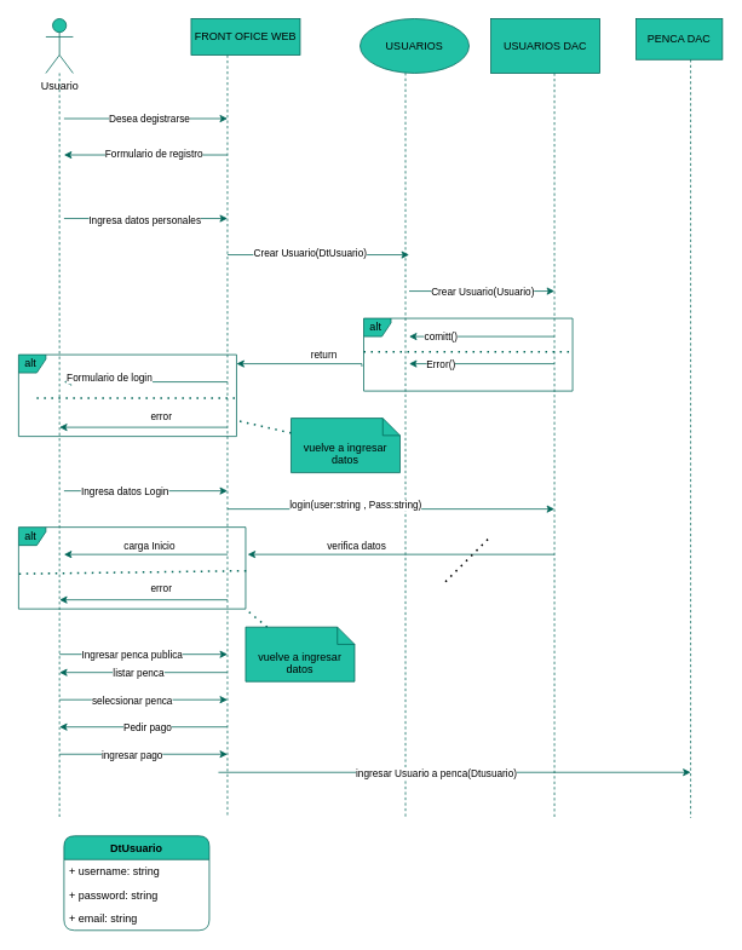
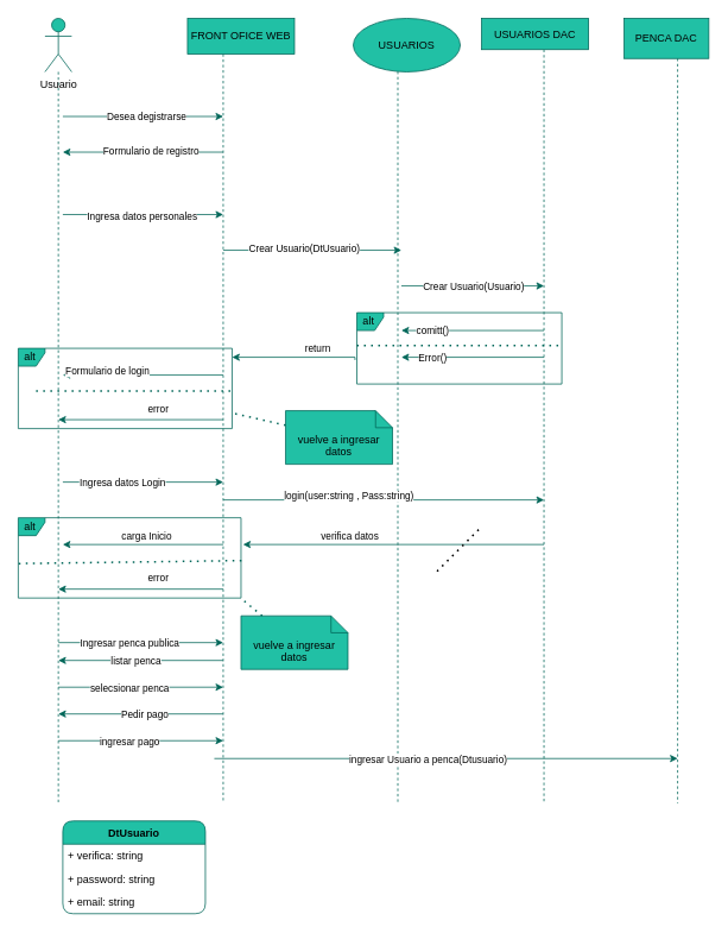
  <mxCell id="0" />
  <mxCell id="1" parent="0" />
  <mxCell id="2" value="alt" style="shape=umlFrame;whiteSpace=wrap;html=1;width=30;height=20;boundedLbl=1;verticalAlign=middle;align=left;spacingLeft=5;fillColor=#21C0A5;strokeColor=#006658;" vertex="1" parent="1"><mxGeometry x="20" y="390" width="240" height="90" as="geometry" /></mxCell>
  <mxCell id="3" value="" style="endArrow=none;dashed=1;html=1;dashPattern=1 3;strokeWidth=2;entryX=1.01;entryY=0.533;entryDx=0;entryDy=0;entryPerimeter=0;strokeColor=#006658;" edge="1" parent="1" target="2"><mxGeometry width="50" height="50" relative="1" as="geometry"><mxPoint x="40" y="438" as="sourcePoint" /><mxPoint x="380" y="340" as="targetPoint" /></mxGeometry></mxCell>
  <mxCell id="4" style="edgeStyle=orthogonalEdgeStyle;rounded=0;orthogonalLoop=1;jettySize=auto;html=1;dashed=1;strokeColor=#006658;fontColor=#5C5C5C;endArrow=none;endFill=0;" edge="1" parent="1" source="5"><mxGeometry relative="1" as="geometry"><mxPoint x="65" y="900" as="targetPoint" /><Array as="points"><mxPoint x="65" y="790" /><mxPoint x="65" y="790" /></Array></mxGeometry></mxCell>
  <mxCell id="5" value="Usuario" style="shape=umlActor;verticalLabelPosition=bottom;verticalAlign=top;html=1;outlineConnect=0;fillColor=#21C0A5;strokeColor=#006658;" vertex="1" parent="1"><mxGeometry x="50" y="20" width="30" height="60" as="geometry" /></mxCell>
  <mxCell id="6" style="edgeStyle=orthogonalEdgeStyle;rounded=0;orthogonalLoop=1;jettySize=auto;html=1;dashed=1;strokeColor=#006658;fontColor=#5C5C5C;endArrow=none;endFill=0;" edge="1" parent="1" source="7"><mxGeometry relative="1" as="geometry"><mxPoint x="250" y="900" as="targetPoint" /><Array as="points"><mxPoint x="250" y="490" /><mxPoint x="250" y="490" /></Array></mxGeometry></mxCell>
  <mxCell id="7" value="FRONT OFICE WEB" style="rounded=0;whiteSpace=wrap;html=1;fillColor=#21C0A5;strokeColor=#006658;" vertex="1" parent="1"><mxGeometry x="210" y="20" width="120" height="40" as="geometry" /></mxCell>
  <mxCell id="8" style="edgeStyle=orthogonalEdgeStyle;rounded=0;orthogonalLoop=1;jettySize=auto;html=1;dashed=1;strokeColor=#006658;fontColor=#5C5C5C;endArrow=none;endFill=0;" edge="1" parent="1" source="9"><mxGeometry relative="1" as="geometry"><mxPoint x="446" y="900" as="targetPoint" /><Array as="points"><mxPoint x="446" y="280" /><mxPoint x="446" y="280" /></Array></mxGeometry></mxCell>
  <mxCell id="9" value="USUARIOS" style="ellipse;whiteSpace=wrap;html=1;fillColor=#21C0A5;strokeColor=#006658;" vertex="1" parent="1"><mxGeometry x="396" y="20" width="120" height="60" as="geometry" /></mxCell>
  <mxCell id="10" style="edgeStyle=orthogonalEdgeStyle;rounded=0;orthogonalLoop=1;jettySize=auto;html=1;dashed=1;strokeColor=#006658;fontColor=#5C5C5C;endArrow=none;endFill=0;" edge="1" parent="1" source="11"><mxGeometry relative="1" as="geometry"><mxPoint x="610" y="900" as="targetPoint" /><Array as="points"><mxPoint x="610" y="280" /><mxPoint x="610" y="280" /></Array></mxGeometry></mxCell>
- <mxCell id="11" value="USUARIOS DAC" style="rounded=0;whiteSpace=wrap;html=1;fillColor=#21C0A5;strokeColor=#006658;" vertex="1" parent="1"><mxGeometry x="540" y="20" width="120" height="60" as="geometry" /></mxCell>
+ <mxCell id="11" value="USUARIOS DAC" style="rounded=0;whiteSpace=wrap;html=1;fillColor=#21C0A5;strokeColor=#006658;" vertex="1" parent="1"><mxGeometry x="540" y="20" width="120" height="35" as="geometry" /></mxCell>
  <mxCell id="12" value="" style="endArrow=classic;html=1;strokeColor=#006658;" edge="1" parent="1"><mxGeometry width="50" height="50" relative="1" as="geometry"><mxPoint x="70" y="130" as="sourcePoint" /><mxPoint x="250" y="130" as="targetPoint" /></mxGeometry></mxCell>
  <mxCell id="13" value="Desea degistrarse" style="edgeLabel;html=1;align=center;verticalAlign=middle;resizable=0;points=[];" vertex="1" connectable="0" parent="12"><mxGeometry x="0.056" relative="1" as="geometry"><mxPoint x="-2" as="offset" /></mxGeometry></mxCell>
  <mxCell id="14" value="" style="endArrow=classic;html=1;strokeColor=#006658;" edge="1" parent="1"><mxGeometry width="50" height="50" relative="1" as="geometry"><mxPoint x="70" y="240" as="sourcePoint" /><mxPoint x="250" y="240" as="targetPoint" /></mxGeometry></mxCell>
  <mxCell id="15" value="Ingresa datos personales" style="edgeLabel;html=1;align=center;verticalAlign=middle;resizable=0;points=[];" vertex="1" connectable="0" parent="14"><mxGeometry x="0.21" y="-1" relative="1" as="geometry"><mxPoint x="-21" as="offset" /></mxGeometry></mxCell>
  <mxCell id="16" value="" style="endArrow=classic;html=1;strokeColor=#006658;" edge="1" parent="1"><mxGeometry width="50" height="50" relative="1" as="geometry"><mxPoint x="250" y="170" as="sourcePoint" /><mxPoint x="70" y="170" as="targetPoint" /></mxGeometry></mxCell>
  <mxCell id="17" value="Formulario de registro" style="edgeLabel;html=1;align=center;verticalAlign=middle;resizable=0;points=[];" vertex="1" connectable="0" parent="16"><mxGeometry x="-0.087" y="-2" relative="1" as="geometry"><mxPoint as="offset" /></mxGeometry></mxCell>
  <mxCell id="18" value="" style="endArrow=classic;html=1;strokeColor=#006658;" edge="1" parent="1"><mxGeometry width="50" height="50" relative="1" as="geometry"><mxPoint x="250" y="280" as="sourcePoint" /><mxPoint x="450" y="280" as="targetPoint" /></mxGeometry></mxCell>
  <mxCell id="19" value="Crear Usuario(DtUsuario)" style="edgeLabel;html=1;align=center;verticalAlign=middle;resizable=0;points=[];" vertex="1" connectable="0" parent="18"><mxGeometry x="-0.177" y="2" relative="1" as="geometry"><mxPoint x="8" as="offset" /></mxGeometry></mxCell>
  <mxCell id="20" value="" style="endArrow=classic;html=1;strokeColor=#006658;" edge="1" parent="1"><mxGeometry width="50" height="50" relative="1" as="geometry"><mxPoint x="450" y="320" as="sourcePoint" /><mxPoint x="610" y="320" as="targetPoint" /></mxGeometry></mxCell>
  <mxCell id="21" value="Crear Usuario(Usuario)" style="edgeLabel;html=1;align=center;verticalAlign=middle;resizable=0;points=[];" vertex="1" connectable="0" parent="20"><mxGeometry x="-0.177" y="2" relative="1" as="geometry"><mxPoint x="14" y="2" as="offset" /></mxGeometry></mxCell>
  <mxCell id="22" style="edgeStyle=orthogonalEdgeStyle;rounded=0;orthogonalLoop=1;jettySize=auto;html=1;endArrow=classic;endFill=1;strokeColor=#006658;" edge="1" parent="1"><mxGeometry relative="1" as="geometry"><mxPoint x="70" y="420" as="targetPoint" /><mxPoint x="250" y="420" as="sourcePoint" /></mxGeometry></mxCell>
  <mxCell id="23" value="alt" style="shape=umlFrame;whiteSpace=wrap;html=1;width=30;height=20;boundedLbl=1;verticalAlign=middle;align=left;spacingLeft=5;fillColor=#21C0A5;strokeColor=#006658;" vertex="1" parent="1"><mxGeometry x="400" y="350" width="230" height="80" as="geometry" /></mxCell>
  <mxCell id="24" value="" style="endArrow=classic;html=1;strokeColor=#006658;" edge="1" parent="1"><mxGeometry width="50" height="50" relative="1" as="geometry"><mxPoint x="610" y="400" as="sourcePoint" /><mxPoint x="450" y="400" as="targetPoint" /></mxGeometry></mxCell>
  <mxCell id="25" value="Error()" style="edgeLabel;html=1;align=center;verticalAlign=middle;resizable=0;points=[];" vertex="1" connectable="0" parent="24"><mxGeometry x="-0.177" y="2" relative="1" as="geometry"><mxPoint x="-60" y="-2" as="offset" /></mxGeometry></mxCell>
  <mxCell id="26" value="" style="endArrow=classic;html=1;strokeColor=#006658;" edge="1" parent="1"><mxGeometry width="50" height="50" relative="1" as="geometry"><mxPoint x="610" y="370" as="sourcePoint" /><mxPoint x="450" y="370" as="targetPoint" /></mxGeometry></mxCell>
  <mxCell id="27" value="comitt()" style="edgeLabel;html=1;align=center;verticalAlign=middle;resizable=0;points=[];" vertex="1" connectable="0" parent="26"><mxGeometry x="-0.177" y="2" relative="1" as="geometry"><mxPoint x="-60" y="-2" as="offset" /></mxGeometry></mxCell>
  <mxCell id="28" value="error" style="edgeLabel;html=1;align=center;verticalAlign=middle;resizable=0;points=[];" vertex="1" connectable="0" parent="1"><mxGeometry x="189.995" y="450" as="geometry"><mxPoint x="-13" y="7" as="offset" /></mxGeometry></mxCell>
  <mxCell id="29" style="edgeStyle=orthogonalEdgeStyle;rounded=0;orthogonalLoop=1;jettySize=auto;html=1;endArrow=classic;endFill=1;strokeColor=#006658;exitX=-0.009;exitY=0.664;exitDx=0;exitDy=0;exitPerimeter=0;" edge="1" parent="1" source="23" target="2"><mxGeometry relative="1" as="geometry"><mxPoint x="330" y="400" as="targetPoint" /><mxPoint x="460" y="400" as="sourcePoint" /><Array as="points"><mxPoint x="398" y="400" /></Array></mxGeometry></mxCell>
  <mxCell id="30" style="edgeStyle=orthogonalEdgeStyle;rounded=0;orthogonalLoop=1;jettySize=auto;html=1;endArrow=classic;endFill=1;strokeColor=#006658;" edge="1" parent="1"><mxGeometry relative="1" as="geometry"><mxPoint x="65" y="470" as="targetPoint" /><mxPoint x="250" y="470" as="sourcePoint" /></mxGeometry></mxCell>
  <mxCell id="31" value="return" style="edgeLabel;html=1;align=center;verticalAlign=middle;resizable=0;points=[];" vertex="1" connectable="0" parent="1"><mxGeometry x="355.995" y="390" as="geometry" /></mxCell>
  <mxCell id="32" value="Formulario de login" style="edgeLabel;html=1;align=center;verticalAlign=middle;resizable=0;points=[];" vertex="1" connectable="0" parent="1"><mxGeometry x="355.995" y="400" as="geometry"><mxPoint x="-236" y="15" as="offset" /></mxGeometry></mxCell>
  <mxCell id="33" value="" style="endArrow=none;dashed=1;html=1;dashPattern=1 3;strokeWidth=2;entryX=0.996;entryY=0.463;entryDx=0;entryDy=0;entryPerimeter=0;strokeColor=#006658;" edge="1" parent="1" target="23"><mxGeometry width="50" height="50" relative="1" as="geometry"><mxPoint x="400" y="387" as="sourcePoint" /><mxPoint x="380" y="340" as="targetPoint" /></mxGeometry></mxCell>
  <mxCell id="34" value="" style="endArrow=classic;html=1;strokeColor=#006658;" edge="1" parent="1"><mxGeometry width="50" height="50" relative="1" as="geometry"><mxPoint x="70" y="540" as="sourcePoint" /><mxPoint x="250" y="540" as="targetPoint" /></mxGeometry></mxCell>
  <mxCell id="35" value="Ingresa datos Login" style="edgeLabel;html=1;align=center;verticalAlign=middle;resizable=0;points=[];" vertex="1" connectable="0" parent="34"><mxGeometry x="0.104" y="-2" relative="1" as="geometry"><mxPoint x="-33" y="-2" as="offset" /></mxGeometry></mxCell>
  <mxCell id="36" value="vuelve a ingresar datos" style="shape=note2;boundedLbl=1;whiteSpace=wrap;html=1;size=19;verticalAlign=top;align=center;fillColor=#21C0A5;strokeColor=#006658;" vertex="1" parent="1"><mxGeometry x="320" y="460" width="120" height="60" as="geometry" /></mxCell>
  <mxCell id="37" value="" style="endArrow=none;dashed=1;html=1;dashPattern=1 3;strokeWidth=2;strokeColor=#006658;" edge="1" parent="1" source="36" target="2"><mxGeometry width="50" height="50" relative="1" as="geometry"><mxPoint x="330" y="390" as="sourcePoint" /><mxPoint x="380" y="340" as="targetPoint" /></mxGeometry></mxCell>
  <mxCell id="38" value="" style="endArrow=classic;html=1;strokeColor=#006658;" edge="1" parent="1"><mxGeometry width="50" height="50" relative="1" as="geometry"><mxPoint x="250" y="560" as="sourcePoint" /><mxPoint x="610" y="560" as="targetPoint" /></mxGeometry></mxCell>
  <mxCell id="39" value="login(user:string , Pass:string)" style="edgeLabel;html=1;align=center;verticalAlign=middle;resizable=0;points=[];" vertex="1" connectable="0" parent="38"><mxGeometry x="0.104" y="-2" relative="1" as="geometry"><mxPoint x="-59" y="-7" as="offset" /></mxGeometry></mxCell>
  <mxCell id="40" value="" style="endArrow=classic;html=1;entryX=1.009;entryY=0.333;entryDx=0;entryDy=0;entryPerimeter=0;strokeColor=#006658;" edge="1" parent="1" target="42"><mxGeometry width="50" height="50" relative="1" as="geometry"><mxPoint x="610" y="610" as="sourcePoint" /><mxPoint x="320" y="610" as="targetPoint" /></mxGeometry></mxCell>
  <mxCell id="41" value="verifica datos" style="edgeLabel;html=1;align=center;verticalAlign=middle;resizable=0;points=[];" vertex="1" connectable="0" parent="40"><mxGeometry x="0.104" y="-2" relative="1" as="geometry"><mxPoint x="-33" y="-7" as="offset" /></mxGeometry></mxCell>
  <mxCell id="42" value="alt" style="shape=umlFrame;whiteSpace=wrap;html=1;width=30;height=20;boundedLbl=1;verticalAlign=middle;align=left;spacingLeft=5;fillColor=#21C0A5;strokeColor=#006658;" vertex="1" parent="1"><mxGeometry x="20" y="580" width="250" height="90" as="geometry" /></mxCell>
  <mxCell id="43" value="" style="endArrow=none;dashed=1;html=1;dashPattern=1 3;strokeWidth=2;entryX=1.01;entryY=0.533;entryDx=0;entryDy=0;entryPerimeter=0;strokeColor=#006658;exitX=0.002;exitY=0.571;exitDx=0;exitDy=0;exitPerimeter=0;" edge="1" parent="1" target="42" source="42"><mxGeometry width="50" height="50" relative="1" as="geometry"><mxPoint x="40" y="628" as="sourcePoint" /><mxPoint x="380" y="530" as="targetPoint" /></mxGeometry></mxCell>
  <mxCell id="44" style="edgeStyle=orthogonalEdgeStyle;rounded=0;orthogonalLoop=1;jettySize=auto;html=1;endArrow=classic;endFill=1;strokeColor=#006658;" edge="1" parent="1"><mxGeometry relative="1" as="geometry"><mxPoint x="70" y="610" as="targetPoint" /><mxPoint x="250" y="610" as="sourcePoint" /></mxGeometry></mxCell>
  <mxCell id="45" value="carga Inicio" style="edgeLabel;html=1;align=center;verticalAlign=middle;resizable=0;points=[];" vertex="1" connectable="0" parent="44"><mxGeometry x="0.224" y="1" relative="1" as="geometry"><mxPoint x="23" y="-11" as="offset" /></mxGeometry></mxCell>
  <mxCell id="46" value="error" style="edgeLabel;html=1;align=center;verticalAlign=middle;resizable=0;points=[];" vertex="1" connectable="0" parent="1"><mxGeometry x="189.995" y="640" as="geometry"><mxPoint x="-13" y="7" as="offset" /></mxGeometry></mxCell>
  <mxCell id="47" style="edgeStyle=orthogonalEdgeStyle;rounded=0;orthogonalLoop=1;jettySize=auto;html=1;endArrow=classic;endFill=1;strokeColor=#006658;" edge="1" parent="1"><mxGeometry relative="1" as="geometry"><mxPoint x="65" y="660" as="targetPoint" /><mxPoint x="250" y="660" as="sourcePoint" /></mxGeometry></mxCell>
  <mxCell id="48" value="vuelve a ingresar datos" style="shape=note2;boundedLbl=1;whiteSpace=wrap;html=1;size=19;verticalAlign=top;align=center;fillColor=#21C0A5;strokeColor=#006658;" vertex="1" parent="1"><mxGeometry x="270" y="690" width="120" height="60" as="geometry" /></mxCell>
  <mxCell id="49" value="" style="endArrow=none;dashed=1;html=1;dashPattern=1 3;strokeWidth=2;entryX=1.003;entryY=1.011;entryDx=0;entryDy=0;entryPerimeter=0;strokeColor=#006658;" edge="1" parent="1" source="48" target="42"><mxGeometry width="50" height="50" relative="1" as="geometry"><mxPoint x="374" y="486.475" as="sourcePoint" /><mxPoint x="350" y="481.066" as="targetPoint" /></mxGeometry></mxCell>
  <mxCell id="50" value="DtUsuario" style="swimlane;fontStyle=1;align=center;verticalAlign=top;childLayout=stackLayout;horizontal=1;startSize=26;horizontalStack=0;resizeParent=1;resizeParentMax=0;resizeLast=0;collapsible=1;marginBottom=0;rounded=1;sketch=0;strokeColor=#006658;fillColor=#21C0A5;" vertex="1" parent="1"><mxGeometry x="70" y="920" width="160" height="104" as="geometry" /></mxCell>
- <mxCell id="51" value="+ username: string" style="text;strokeColor=none;fillColor=none;align=left;verticalAlign=top;spacingLeft=4;spacingRight=4;overflow=hidden;rotatable=0;points=[[0,0.5],[1,0.5]];portConstraint=eastwest;" vertex="1" parent="50"><mxGeometry y="26" width="160" height="26" as="geometry" /></mxCell>
+ <mxCell id="51" value="+ verifica: string" style="text;strokeColor=none;fillColor=none;align=left;verticalAlign=top;spacingLeft=4;spacingRight=4;overflow=hidden;rotatable=0;points=[[0,0.5],[1,0.5]];portConstraint=eastwest;" vertex="1" parent="50"><mxGeometry y="26" width="160" height="26" as="geometry" /></mxCell>
  <mxCell id="52" value="+ password: string" style="text;strokeColor=none;fillColor=none;align=left;verticalAlign=top;spacingLeft=4;spacingRight=4;overflow=hidden;rotatable=0;points=[[0,0.5],[1,0.5]];portConstraint=eastwest;" vertex="1" parent="50"><mxGeometry y="52" width="160" height="26" as="geometry" /></mxCell>
  <mxCell id="53" value="+ email: string" style="text;strokeColor=none;fillColor=none;align=left;verticalAlign=top;spacingLeft=4;spacingRight=4;overflow=hidden;rotatable=0;points=[[0,0.5],[1,0.5]];portConstraint=eastwest;" vertex="1" parent="50"><mxGeometry y="78" width="160" height="26" as="geometry" /></mxCell>
  <mxCell id="54" value="" style="endArrow=classic;html=1;strokeColor=#006658;" edge="1" parent="1"><mxGeometry width="50" height="50" relative="1" as="geometry"><mxPoint x="65" y="720" as="sourcePoint" /><mxPoint x="250" y="720" as="targetPoint" /></mxGeometry></mxCell>
  <mxCell id="55" value="Ingresar penca publica" style="edgeLabel;html=1;align=center;verticalAlign=middle;resizable=0;points=[];" vertex="1" connectable="0" parent="54"><mxGeometry x="0.104" y="-2" relative="1" as="geometry"><mxPoint x="-23" y="-2" as="offset" /></mxGeometry></mxCell>
  <mxCell id="56" value="" style="endArrow=classic;html=1;strokeColor=#006658;" edge="1" parent="1"><mxGeometry width="50" height="50" relative="1" as="geometry"><mxPoint x="250" y="740" as="sourcePoint" /><mxPoint x="65" y="740" as="targetPoint" /></mxGeometry></mxCell>
  <mxCell id="57" value="listar penca" style="edgeLabel;html=1;align=center;verticalAlign=middle;resizable=0;points=[];" vertex="1" connectable="0" parent="56"><mxGeometry x="0.104" y="-2" relative="1" as="geometry"><mxPoint x="3" y="2" as="offset" /></mxGeometry></mxCell>
  <mxCell id="58" value="" style="endArrow=classic;html=1;strokeColor=#006658;" edge="1" parent="1"><mxGeometry width="50" height="50" relative="1" as="geometry"><mxPoint x="65" y="770" as="sourcePoint" /><mxPoint x="250" y="770" as="targetPoint" /></mxGeometry></mxCell>
  <mxCell id="59" value="selecsionar penca" style="edgeLabel;html=1;align=center;verticalAlign=middle;resizable=0;points=[];" vertex="1" connectable="0" parent="58"><mxGeometry x="0.104" y="-2" relative="1" as="geometry"><mxPoint x="-23" y="-2" as="offset" /></mxGeometry></mxCell>
  <mxCell id="60" value="" style="endArrow=classic;html=1;strokeColor=#006658;" edge="1" parent="1"><mxGeometry width="50" height="50" relative="1" as="geometry"><mxPoint x="250" y="800" as="sourcePoint" /><mxPoint x="65" y="800" as="targetPoint" /></mxGeometry></mxCell>
  <mxCell id="61" value="Pedir pago" style="edgeLabel;html=1;align=center;verticalAlign=middle;resizable=0;points=[];" vertex="1" connectable="0" parent="60"><mxGeometry x="0.104" y="-2" relative="1" as="geometry"><mxPoint x="13" y="2" as="offset" /></mxGeometry></mxCell>
  <mxCell id="62" value="" style="endArrow=classic;html=1;strokeColor=#006658;" edge="1" parent="1"><mxGeometry width="50" height="50" relative="1" as="geometry"><mxPoint x="65" y="830" as="sourcePoint" /><mxPoint x="250" y="830" as="targetPoint" /></mxGeometry></mxCell>
  <mxCell id="63" value="ingresar pago" style="edgeLabel;html=1;align=center;verticalAlign=middle;resizable=0;points=[];" vertex="1" connectable="0" parent="62"><mxGeometry x="0.104" y="-2" relative="1" as="geometry"><mxPoint x="-23" y="-2" as="offset" /></mxGeometry></mxCell>
  <mxCell id="64" value="" style="endArrow=classic;html=1;strokeColor=#006658;" edge="1" parent="1"><mxGeometry width="50" height="50" relative="1" as="geometry"><mxPoint x="240" y="850" as="sourcePoint" /><mxPoint x="760" y="850" as="targetPoint" /><Array as="points"><mxPoint x="440" y="850" /></Array></mxGeometry></mxCell>
  <mxCell id="65" value="ingresar Usuario a penca(Dtusuario)" style="edgeLabel;html=1;align=center;verticalAlign=middle;resizable=0;points=[];" vertex="1" connectable="0" parent="64"><mxGeometry x="0.104" y="-2" relative="1" as="geometry"><mxPoint x="-48" y="-2" as="offset" /></mxGeometry></mxCell>
  <mxCell id="66" style="edgeStyle=orthogonalEdgeStyle;curved=0;rounded=1;sketch=0;orthogonalLoop=1;jettySize=auto;html=1;fontColor=#000000;endArrow=none;endFill=0;strokeColor=#006658;fillColor=#21C0A5;dashed=1;" edge="1" parent="1" source="67"><mxGeometry relative="1" as="geometry"><mxPoint x="760" y="900" as="targetPoint" /><Array as="points"><mxPoint x="760" y="370" /><mxPoint x="760" y="370" /></Array></mxGeometry></mxCell>
  <mxCell id="67" value="PENCA DAC" style="rounded=0;whiteSpace=wrap;html=1;fillColor=#21C0A5;strokeColor=#006658;" vertex="1" parent="1"><mxGeometry x="700" y="20" width="95" height="45" as="geometry" /></mxCell>
  <mxCell id="68" value="" style="endArrow=none;dashed=1;html=1;dashPattern=1 3;strokeWidth=2;fontColor=#000000;fillColor=#21C0A5;" edge="1" parent="1"><mxGeometry width="50" height="50" relative="1" as="geometry"><mxPoint x="490" y="640" as="sourcePoint" /><mxPoint x="540" y="590" as="targetPoint" /></mxGeometry></mxCell>
